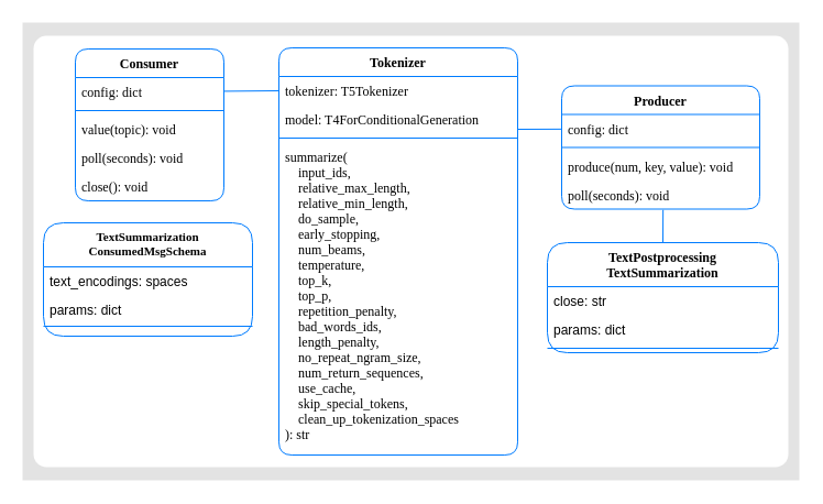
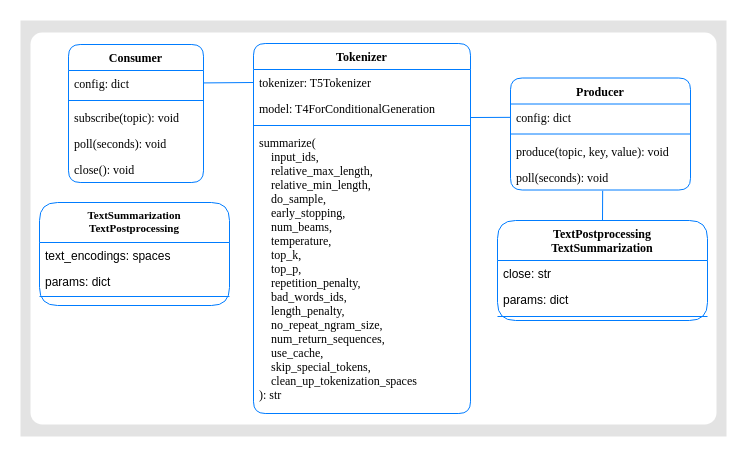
  <mxCell id="0" />
  <mxCell id="1" parent="0" />
  <mxCell id="2" value="" style="rounded=0;whiteSpace=wrap;html=1;fontFamily=Ubuntu;fontSource=https%3A%2F%2Ffonts.googleapis.com%2Fcss%3Ffamily%3DUbuntu;fontSize=8;align=left;arcSize=0;strokeColor=none;labelBorderColor=none;shadow=0;fillColor=#E3E3E3;" vertex="1" parent="1"><mxGeometry x="20" y="20" width="706" height="416" as="geometry" /></mxCell>
  <mxCell id="3" value="" style="rounded=1;whiteSpace=wrap;html=1;fontFamily=Ubuntu;fontSource=https%3A%2F%2Ffonts.googleapis.com%2Fcss%3Ffamily%3DUbuntu;fontSize=11;strokeColor=none;fillColor=#FFFFFF;arcSize=3;" vertex="1" parent="1"><mxGeometry x="30" y="32" width="686" height="392" as="geometry" /></mxCell>
  <mxCell id="4" value="Tokenizer" style="swimlane;fontStyle=1;align=center;verticalAlign=top;childLayout=stackLayout;horizontal=1;startSize=26;horizontalStack=0;resizeParent=1;resizeParentMax=0;resizeLast=0;collapsible=1;marginBottom=0;rounded=1;strokeColor=#007CFF;fontFamily=Ubuntu;fontSource=https%3A%2F%2Ffonts.googleapis.com%2Fcss%3Ffamily%3DUbuntu;" vertex="1" parent="1"><mxGeometry x="253" y="43" width="217" height="370" as="geometry" /></mxCell>
  <mxCell id="5" value="tokenizer: T5Tokenizer" style="text;strokeColor=none;fillColor=none;align=left;verticalAlign=top;spacingLeft=4;spacingRight=4;overflow=hidden;rotatable=0;points=[[0,0.5],[1,0.5]];portConstraint=eastwest;fontFamily=Ubuntu;fontSource=https%3A%2F%2Ffonts.googleapis.com%2Fcss%3Ffamily%3DUbuntu;" vertex="1" parent="4"><mxGeometry y="26" width="217" height="26" as="geometry" /></mxCell>
  <mxCell id="6" value="model: T4ForConditionalGeneration" style="text;strokeColor=none;fillColor=none;align=left;verticalAlign=top;spacingLeft=4;spacingRight=4;overflow=hidden;rotatable=0;points=[[0,0.5],[1,0.5]];portConstraint=eastwest;fontFamily=Ubuntu;fontSource=https%3A%2F%2Ffonts.googleapis.com%2Fcss%3Ffamily%3DUbuntu;" vertex="1" parent="4"><mxGeometry y="52" width="217" height="26" as="geometry" /></mxCell>
  <mxCell id="7" value="" style="line;strokeWidth=1;fillColor=none;align=left;verticalAlign=middle;spacingTop=-1;spacingLeft=3;spacingRight=3;rotatable=0;labelPosition=right;points=[];portConstraint=eastwest;strokeColor=#007CFF;" vertex="1" parent="4"><mxGeometry y="78" width="217" height="8" as="geometry" /></mxCell>
  <mxCell id="8" value="summarize(&#10;    input_ids,&#10;    relative_max_length,&#10;    relative_min_length,&#10;    do_sample,&#10;    early_stopping,&#10;    num_beams,&#10;    temperature,&#10;    top_k,&#10;    top_p,&#10;    repetition_penalty,&#10;    bad_words_ids,&#10;    length_penalty,&#10;    no_repeat_ngram_size,&#10;    num_return_sequences,&#10;    use_cache,&#10;    skip_special_tokens,&#10;    clean_up_tokenization_spaces&#10;): str&#10;" style="text;strokeColor=none;fillColor=none;align=left;verticalAlign=top;spacingLeft=4;spacingRight=4;overflow=hidden;rotatable=0;points=[[0,0.5],[1,0.5]];portConstraint=eastwest;fontFamily=Ubuntu;fontSource=https%3A%2F%2Ffonts.googleapis.com%2Fcss%3Ffamily%3DUbuntu;" vertex="1" parent="4"><mxGeometry y="86" width="217" height="284" as="geometry" /></mxCell>
  <mxCell id="9" value="TextPostprocessing&#10;TextSummarization" style="swimlane;fontStyle=1;align=center;verticalAlign=top;childLayout=stackLayout;horizontal=1;startSize=40;horizontalStack=0;resizeParent=1;resizeParentMax=0;resizeLast=0;collapsible=1;marginBottom=0;rounded=1;strokeColor=#007CFF;fontFamily=Ubuntu;fontSource=https%3A%2F%2Ffonts.googleapis.com%2Fcss%3Ffamily%3DUbuntu;" vertex="1" parent="1"><mxGeometry x="497" y="220" width="210" height="100" as="geometry" /></mxCell>
  <mxCell id="10" value="close: str" style="text;strokeColor=none;fillColor=none;align=left;verticalAlign=top;spacingLeft=4;spacingRight=4;overflow=hidden;rotatable=0;points=[[0,0.5],[1,0.5]];portConstraint=eastwest;" vertex="1" parent="9"><mxGeometry y="40" width="210" height="26" as="geometry" /></mxCell>
  <mxCell id="11" value="params: dict" style="text;strokeColor=none;fillColor=none;align=left;verticalAlign=top;spacingLeft=4;spacingRight=4;overflow=hidden;rotatable=0;points=[[0,0.5],[1,0.5]];portConstraint=eastwest;" vertex="1" parent="9"><mxGeometry y="66" width="210" height="26" as="geometry" /></mxCell>
  <mxCell id="12" value="" style="line;strokeWidth=1;fillColor=none;align=left;verticalAlign=middle;spacingTop=-1;spacingLeft=3;spacingRight=3;rotatable=0;labelPosition=right;points=[];portConstraint=eastwest;strokeColor=#007CFF;" vertex="1" parent="9"><mxGeometry y="92" width="210" height="8" as="geometry" /></mxCell>
- <mxCell id="13" value="TextSummarization&#10;ConsumedMsgSchema" style="swimlane;fontStyle=1;align=center;verticalAlign=top;childLayout=stackLayout;horizontal=1;startSize=40;horizontalStack=0;resizeParent=1;resizeParentMax=0;resizeLast=0;collapsible=1;marginBottom=0;rounded=1;strokeColor=#007CFF;fontFamily=Ubuntu;fontSource=https%3A%2F%2Ffonts.googleapis.com%2Fcss%3Ffamily%3DUbuntu;fontSize=11;" vertex="1" parent="1"><mxGeometry x="39" y="202" width="190" height="103" as="geometry" /></mxCell>
+ <mxCell id="13" value="TextSummarization&#10;TextPostprocessing" style="swimlane;fontStyle=1;align=center;verticalAlign=top;childLayout=stackLayout;horizontal=1;startSize=40;horizontalStack=0;resizeParent=1;resizeParentMax=0;resizeLast=0;collapsible=1;marginBottom=0;rounded=1;strokeColor=#007CFF;fontFamily=Ubuntu;fontSource=https%3A%2F%2Ffonts.googleapis.com%2Fcss%3Ffamily%3DUbuntu;fontSize=11;" vertex="1" parent="1"><mxGeometry x="39" y="202" width="190" height="103" as="geometry" /></mxCell>
  <mxCell id="14" value="text_encodings: spaces" style="text;strokeColor=none;fillColor=none;align=left;verticalAlign=top;spacingLeft=4;spacingRight=4;overflow=hidden;rotatable=0;points=[[0,0.5],[1,0.5]];portConstraint=eastwest;" vertex="1" parent="13"><mxGeometry y="40" width="190" height="26" as="geometry" /></mxCell>
  <mxCell id="15" value="params: dict" style="text;strokeColor=none;fillColor=none;align=left;verticalAlign=top;spacingLeft=4;spacingRight=4;overflow=hidden;rotatable=0;points=[[0,0.5],[1,0.5]];portConstraint=eastwest;" vertex="1" parent="13"><mxGeometry y="66" width="190" height="19" as="geometry" /></mxCell>
  <mxCell id="16" value="" style="line;strokeWidth=1;fillColor=none;align=left;verticalAlign=middle;spacingTop=-1;spacingLeft=3;spacingRight=3;rotatable=0;labelPosition=right;points=[];portConstraint=eastwest;strokeColor=#007CFF;" vertex="1" parent="13"><mxGeometry y="85" width="190" height="18" as="geometry" /></mxCell>
  <mxCell id="17" value="Producer" style="swimlane;fontStyle=1;align=center;verticalAlign=top;childLayout=stackLayout;horizontal=1;startSize=26;horizontalStack=0;resizeParent=1;resizeParentMax=0;resizeLast=0;collapsible=1;marginBottom=0;rounded=1;strokeColor=#007CFF;fontFamily=Ubuntu;fontSource=https%3A%2F%2Ffonts.googleapis.com%2Fcss%3Ffamily%3DUbuntu;" vertex="1" parent="1"><mxGeometry x="510" y="77.5" width="180" height="112" as="geometry" /></mxCell>
  <mxCell id="18" value="config: dict" style="text;strokeColor=none;fillColor=none;align=left;verticalAlign=top;spacingLeft=4;spacingRight=4;overflow=hidden;rotatable=0;points=[[0,0.5],[1,0.5]];portConstraint=eastwest;fontFamily=Ubuntu;fontSource=https%3A%2F%2Ffonts.googleapis.com%2Fcss%3Ffamily%3DUbuntu;" vertex="1" parent="17"><mxGeometry y="26" width="180" height="26" as="geometry" /></mxCell>
  <mxCell id="19" value="" style="line;strokeWidth=1;fillColor=none;align=left;verticalAlign=middle;spacingTop=-1;spacingLeft=3;spacingRight=3;rotatable=0;labelPosition=right;points=[];portConstraint=eastwest;strokeColor=#007CFF;" vertex="1" parent="17"><mxGeometry y="52" width="180" height="8" as="geometry" /></mxCell>
- <mxCell id="20" value="produce(num, key, value): void" style="text;strokeColor=none;fillColor=none;align=left;verticalAlign=top;spacingLeft=4;spacingRight=4;overflow=hidden;rotatable=0;points=[[0,0.5],[1,0.5]];portConstraint=eastwest;fontFamily=Ubuntu;fontSource=https%3A%2F%2Ffonts.googleapis.com%2Fcss%3Ffamily%3DUbuntu;" vertex="1" parent="17"><mxGeometry y="60" width="180" height="26" as="geometry" /></mxCell>
+ <mxCell id="20" value="produce(topic, key, value): void" style="text;strokeColor=none;fillColor=none;align=left;verticalAlign=top;spacingLeft=4;spacingRight=4;overflow=hidden;rotatable=0;points=[[0,0.5],[1,0.5]];portConstraint=eastwest;fontFamily=Ubuntu;fontSource=https%3A%2F%2Ffonts.googleapis.com%2Fcss%3Ffamily%3DUbuntu;" vertex="1" parent="17"><mxGeometry y="60" width="180" height="26" as="geometry" /></mxCell>
  <mxCell id="21" value="poll(seconds): void" style="text;strokeColor=none;fillColor=none;align=left;verticalAlign=top;spacingLeft=4;spacingRight=4;overflow=hidden;rotatable=0;points=[[0,0.5],[1,0.5]];portConstraint=eastwest;fontFamily=Ubuntu;fontSource=https%3A%2F%2Ffonts.googleapis.com%2Fcss%3Ffamily%3DUbuntu;" vertex="1" parent="17"><mxGeometry y="86" width="180" height="26" as="geometry" /></mxCell>
  <mxCell id="22" value="Consumer" style="swimlane;fontStyle=1;align=center;verticalAlign=top;childLayout=stackLayout;horizontal=1;startSize=26;horizontalStack=0;resizeParent=1;resizeParentMax=0;resizeLast=0;collapsible=1;marginBottom=0;rounded=1;strokeColor=#007CFF;fontFamily=Ubuntu;fontSource=https%3A%2F%2Ffonts.googleapis.com%2Fcss%3Ffamily%3DUbuntu;" vertex="1" parent="1"><mxGeometry x="68" y="44" width="135" height="138" as="geometry" /></mxCell>
  <mxCell id="23" value="config: dict" style="text;strokeColor=none;fillColor=none;align=left;verticalAlign=top;spacingLeft=4;spacingRight=4;overflow=hidden;rotatable=0;points=[[0,0.5],[1,0.5]];portConstraint=eastwest;fontFamily=Ubuntu;fontSource=https%3A%2F%2Ffonts.googleapis.com%2Fcss%3Ffamily%3DUbuntu;" vertex="1" parent="22"><mxGeometry y="26" width="135" height="26" as="geometry" /></mxCell>
  <mxCell id="24" value="" style="line;strokeWidth=1;fillColor=none;align=left;verticalAlign=middle;spacingTop=-1;spacingLeft=3;spacingRight=3;rotatable=0;labelPosition=right;points=[];portConstraint=eastwest;strokeColor=#007CFF;" vertex="1" parent="22"><mxGeometry y="52" width="135" height="8" as="geometry" /></mxCell>
- <mxCell id="25" value="value(topic): void" style="text;strokeColor=none;fillColor=none;align=left;verticalAlign=top;spacingLeft=4;spacingRight=4;overflow=hidden;rotatable=0;points=[[0,0.5],[1,0.5]];portConstraint=eastwest;fontFamily=Ubuntu;fontSource=https%3A%2F%2Ffonts.googleapis.com%2Fcss%3Ffamily%3DUbuntu;" vertex="1" parent="22"><mxGeometry y="60" width="135" height="26" as="geometry" /></mxCell>
+ <mxCell id="25" value="subscribe(topic): void" style="text;strokeColor=none;fillColor=none;align=left;verticalAlign=top;spacingLeft=4;spacingRight=4;overflow=hidden;rotatable=0;points=[[0,0.5],[1,0.5]];portConstraint=eastwest;fontFamily=Ubuntu;fontSource=https%3A%2F%2Ffonts.googleapis.com%2Fcss%3Ffamily%3DUbuntu;" vertex="1" parent="22"><mxGeometry y="60" width="135" height="26" as="geometry" /></mxCell>
  <mxCell id="26" value="poll(seconds): void" style="text;strokeColor=none;fillColor=none;align=left;verticalAlign=top;spacingLeft=4;spacingRight=4;overflow=hidden;rotatable=0;points=[[0,0.5],[1,0.5]];portConstraint=eastwest;fontFamily=Ubuntu;fontSource=https%3A%2F%2Ffonts.googleapis.com%2Fcss%3Ffamily%3DUbuntu;" vertex="1" parent="22"><mxGeometry y="86" width="135" height="26" as="geometry" /></mxCell>
  <mxCell id="27" value="close(): void" style="text;strokeColor=none;fillColor=none;align=left;verticalAlign=top;spacingLeft=4;spacingRight=4;overflow=hidden;rotatable=0;points=[[0,0.5],[1,0.5]];portConstraint=eastwest;fontFamily=Ubuntu;fontSource=https%3A%2F%2Ffonts.googleapis.com%2Fcss%3Ffamily%3DUbuntu;" vertex="1" parent="22"><mxGeometry y="112" width="135" height="26" as="geometry" /></mxCell>
  <mxCell id="28" style="edgeStyle=orthogonalEdgeStyle;rounded=0;orthogonalLoop=1;jettySize=auto;html=1;entryX=0.512;entryY=1.029;entryDx=0;entryDy=0;entryPerimeter=0;endArrow=none;endFill=0;strokeColor=#007CFF;fontFamily=Ubuntu;fontSource=https%3A%2F%2Ffonts.googleapis.com%2Fcss%3Ffamily%3DUbuntu;fontSize=11;exitX=0.5;exitY=0;exitDx=0;exitDy=0;" edge="1" parent="1" source="9" target="21"><mxGeometry relative="1" as="geometry" /></mxCell>
  <mxCell id="29" style="edgeStyle=none;rounded=0;orthogonalLoop=1;jettySize=auto;html=1;entryX=0;entryY=0.5;entryDx=0;entryDy=0;endArrow=none;endFill=0;strokeColor=#007CFF;fontFamily=Ubuntu;fontSource=https%3A%2F%2Ffonts.googleapis.com%2Fcss%3Ffamily%3DUbuntu;fontSize=11;" edge="1" parent="1" source="23" target="5"><mxGeometry relative="1" as="geometry" /></mxCell>
  <mxCell id="30" style="edgeStyle=none;rounded=0;orthogonalLoop=1;jettySize=auto;html=1;endArrow=none;endFill=0;strokeColor=#007CFF;fontFamily=Ubuntu;fontSource=https%3A%2F%2Ffonts.googleapis.com%2Fcss%3Ffamily%3DUbuntu;fontSize=11;" edge="1" parent="1" source="18"><mxGeometry relative="1" as="geometry"><mxPoint x="470" y="117" as="targetPoint" /></mxGeometry></mxCell>
